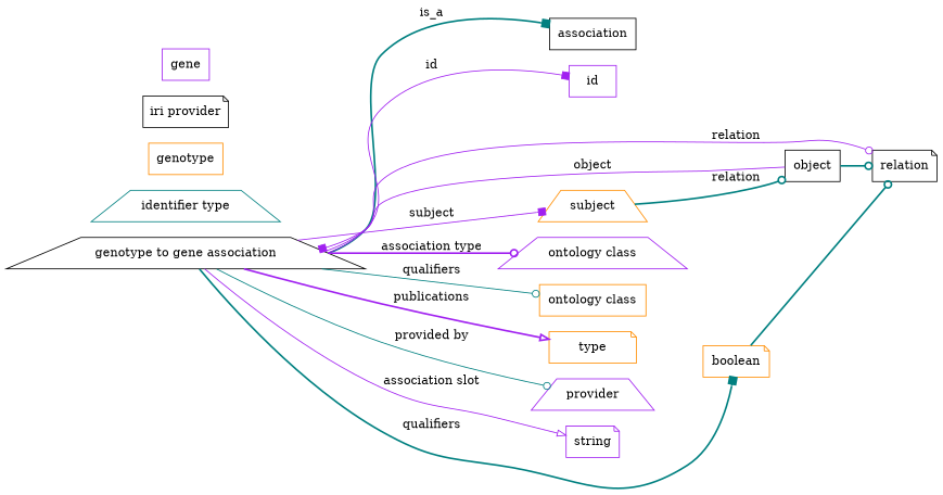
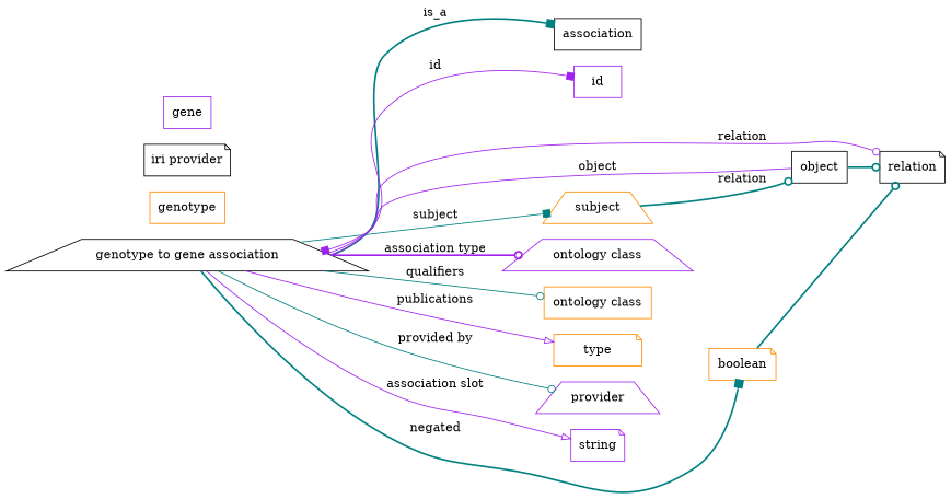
  digraph {
    rankdir=LR
    node [color=black shape=box]
    edge [arrowhead=odot color=teal style=bold]
    n1 [height=0.5 label="genotype to gene association" shape=trapezium width=3.1117]
    association [height=0.5 width=1.3723]
    id [color=purple height=0.5 width=0.75]
    subject [color=darkorange height=0.5 shape=trapezium width=0.97656]
    relation [height=0.5 shape=note width=1.031]
    n6 [color=darkorange height=0.5 label=boolean shape=note width=1.0584]
    n7 [color=purple height=0.5 label="ontology class" shape=trapezium width=1.6931]
    n8 [color=darkorange height=0.5 label="ontology class" width=1.6931]
    n9 [color=darkorange height=0.5 label=type shape=note width=1.3859]
    n10 [color=purple height=0.5 label=provider shape=trapezium width=1.1129]
    n11 [color=purple height=0.5 label=string shape=note width=0.8403]
    object [height=0.5 width=0.88096]
-   n13 [color=teal height=0.5 label="identifier type" shape=trapezium width=1.652]
    n14 [color=darkorange height=0.5 label=genotype width=1.1812]
    n15 [height=0.5 label="iri provider" shape=note width=0.9834]
    n16 [color=purple height=0.5 label=gene width=0.75]
    n1 -> association [arrowhead=box label=is_a]
    n1 -> id [arrowhead=box color=purple label=id style=solid]
-   n1 -> subject [arrowhead=box color=purple label=subject style=solid]
+   n1 -> subject [arrowhead=box label=subject style=solid]
    n1 -> relation [color=purple label=relation style=solid]
-   n1 -> n6 [arrowhead=box label=qualifiers]
+   n1 -> n6 [arrowhead=box label=negated]
    n1 -> n7 [color=purple label="association type"]
    n1 -> n8 [label=qualifiers style=solid]
-   n1 -> n9 [arrowhead=onormal color=purple label=publications]
+   n1 -> n9 [arrowhead=onormal color=purple label=publications style=solid]
    n1 -> n10 [label="provided by" style=solid]
    n1 -> n11 [arrowhead=onormal color=purple label="association slot" style=solid]
    subject -> object [label=relation]
    n6 -> relation
    object -> n1 [arrowhead=box color=purple label=object style=solid]
    object -> relation
  }
